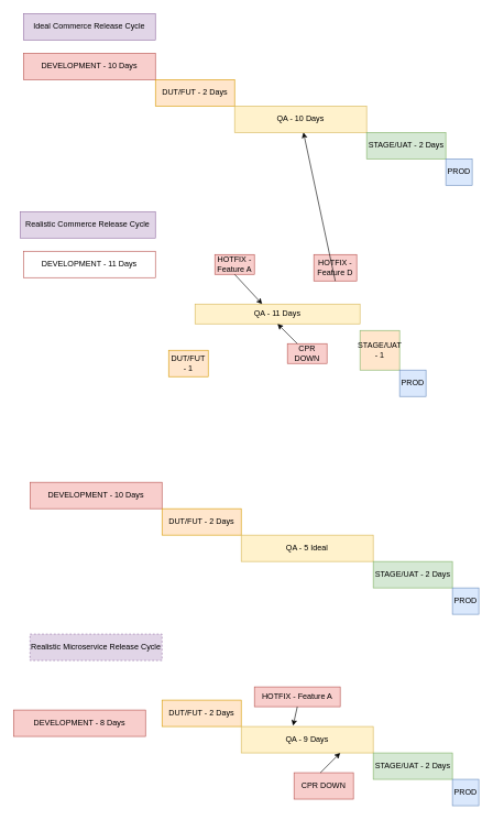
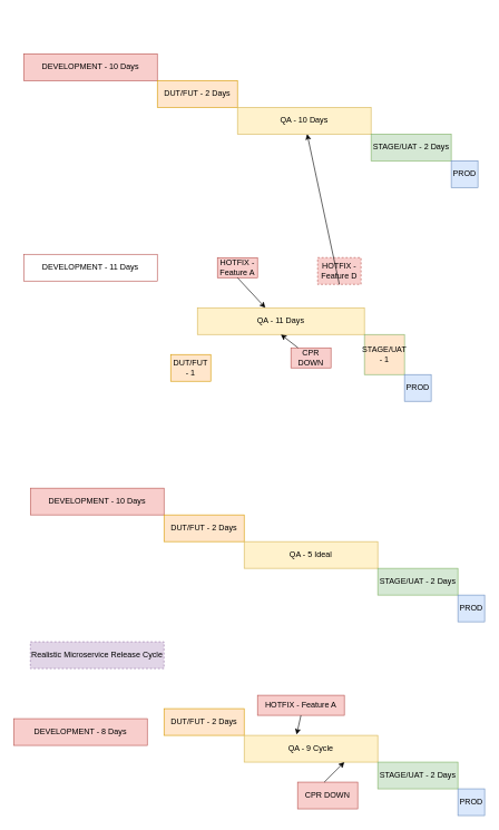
  <mxCell id="0" />
  <mxCell id="1" parent="0" />
- <mxCell id="2" value="Ideal Commerce Release Cycle" style="rounded=0;whiteSpace=wrap;html=1;fillColor=#e1d5e7;strokeColor=#9673a6;" vertex="1" parent="1"><mxGeometry x="35" y="20" width="200" height="40" as="geometry" /></mxCell>
  <mxCell id="3" value="DEVELOPMENT - 10 Days" style="rounded=0;whiteSpace=wrap;html=1;fillColor=#f8cecc;strokeColor=#b85450;" vertex="1" parent="1"><mxGeometry x="35" y="80" width="200" height="40" as="geometry" /></mxCell>
  <mxCell id="4" value="DUT/FUT - 2 Days" style="rounded=0;whiteSpace=wrap;html=1;fillColor=#ffe6cc;strokeColor=#d79b00;" vertex="1" parent="1"><mxGeometry x="235" y="120" width="120" height="40" as="geometry" /></mxCell>
  <mxCell id="5" value="QA - 10 Days" style="rounded=0;whiteSpace=wrap;html=1;fillColor=#fff2cc;strokeColor=#d6b656;" vertex="1" parent="1"><mxGeometry x="355" y="160" width="200" height="40" as="geometry" /></mxCell>
  <mxCell id="6" value="STAGE/UAT - 2 Days" style="rounded=0;whiteSpace=wrap;html=1;fillColor=#d5e8d4;strokeColor=#82b366;" vertex="1" parent="1"><mxGeometry x="555" y="200" width="120" height="40" as="geometry" /></mxCell>
  <mxCell id="7" value="PROD" style="rounded=0;whiteSpace=wrap;html=1;fillColor=#dae8fc;strokeColor=#6c8ebf;" vertex="1" parent="1"><mxGeometry x="675" y="240" width="40" height="40" as="geometry" /></mxCell>
- <mxCell id="8" value="Realistic Commerce Release Cycle" style="rounded=0;whiteSpace=wrap;html=1;fillColor=#e1d5e7;strokeColor=#9673a6;" vertex="1" parent="1"><mxGeometry x="30" y="320" width="205" height="40" as="geometry" /></mxCell>
  <mxCell id="9" value="DEVELOPMENT - 11 Days" style="rounded=0;whiteSpace=wrap;html=1;fillColor=#ffffff;strokeColor=#b85450;" vertex="1" parent="1"><mxGeometry x="35" y="380" width="200" height="40" as="geometry" /></mxCell>
  <mxCell id="10" value="DUT/FUT - 1" style="rounded=0;whiteSpace=wrap;html=1;fillColor=#ffe6cc;strokeColor=#d79b00;" vertex="1" parent="1"><mxGeometry x="255" y="530" width="60" height="40" as="geometry" /></mxCell>
- <mxCell id="11" value="QA - 11 Days" style="rounded=0;whiteSpace=wrap;html=1;fillColor=#fff2cc;strokeColor=#d6b656;" vertex="1" parent="1"><mxGeometry x="295" y="460" width="250" height="30" as="geometry" /></mxCell>
+ <mxCell id="11" value="QA - 11 Days" style="rounded=0;whiteSpace=wrap;html=1;fillColor=#fff2cc;strokeColor=#d6b656;" vertex="1" parent="1"><mxGeometry x="295" y="460" width="250" height="40" as="geometry" /></mxCell>
  <mxCell id="12" value="HOTFIX - Feature A" style="rounded=0;whiteSpace=wrap;html=1;fillColor=#f8cecc;strokeColor=#b85450;" vertex="1" parent="1"><mxGeometry x="325" y="385" width="60" height="30" as="geometry" /></mxCell>
- <mxCell id="13" value="HOTFIX - Feature D" style="rounded=0;whiteSpace=wrap;html=1;fillColor=#f8cecc;strokeColor=#b85450;" vertex="1" parent="1"><mxGeometry x="475" y="385" width="65" height="40" as="geometry" /></mxCell>
+ <mxCell id="13" value="HOTFIX - Feature D" style="rounded=0;whiteSpace=wrap;html=1;fillColor=#f8cecc;strokeColor=#b85450;dashed=1;" vertex="1" parent="1"><mxGeometry x="475" y="385" width="65" height="40" as="geometry" /></mxCell>
  <mxCell id="14" value="CPR DOWN" style="rounded=0;whiteSpace=wrap;html=1;fillColor=#f8cecc;strokeColor=#b85450;" vertex="1" parent="1"><mxGeometry x="435" y="520" width="60" height="30" as="geometry" /></mxCell>
  <mxCell id="15" value="" style="endArrow=classic;html=1;rounded=0;exitX=0.5;exitY=1;exitDx=0;exitDy=0;entryX=0.407;entryY=0;entryDx=0;entryDy=0;entryPerimeter=0;" edge="1" parent="1" source="12" target="11"><mxGeometry width="50" height="50" relative="1" as="geometry"><mxPoint x="315" y="560" as="sourcePoint" /><mxPoint x="365" y="510" as="targetPoint" /></mxGeometry></mxCell>
  <mxCell id="16" value="" style="endArrow=classic;html=1;rounded=0;exitX=0.5;exitY=1;exitDx=0;exitDy=0;" edge="1" parent="1" source="13" target="5"><mxGeometry width="50" height="50" relative="1" as="geometry"><mxPoint x="315" y="560" as="sourcePoint" /><mxPoint x="365" y="510" as="targetPoint" /></mxGeometry></mxCell>
  <mxCell id="17" value="" style="endArrow=classic;html=1;rounded=0;entryX=0.5;entryY=1;entryDx=0;entryDy=0;" edge="1" parent="1" source="14" target="11"><mxGeometry width="50" height="50" relative="1" as="geometry"><mxPoint x="315" y="560" as="sourcePoint" /><mxPoint x="365" y="510" as="targetPoint" /></mxGeometry></mxCell>
  <mxCell id="18" value="STAGE/UAT - 1" style="rounded=0;whiteSpace=wrap;html=1;fillColor=#ffe6cc;strokeColor=#82b366;" vertex="1" parent="1"><mxGeometry x="545" y="500" width="60" height="60" as="geometry" /></mxCell>
  <mxCell id="19" value="PROD" style="rounded=0;whiteSpace=wrap;html=1;fillColor=#dae8fc;strokeColor=#6c8ebf;" vertex="1" parent="1"><mxGeometry x="605" y="560" width="40" height="40" as="geometry" /></mxCell>
  <mxCell id="20" value="DEVELOPMENT - 10 Days" style="rounded=0;whiteSpace=wrap;html=1;fillColor=#f8cecc;strokeColor=#b85450;" vertex="1" parent="1"><mxGeometry x="45" y="730" width="200" height="40" as="geometry" /></mxCell>
  <mxCell id="21" value="DUT/FUT - 2 Days" style="rounded=0;whiteSpace=wrap;html=1;fillColor=#ffe6cc;strokeColor=#d79b00;" vertex="1" parent="1"><mxGeometry x="245" y="770" width="120" height="40" as="geometry" /></mxCell>
  <mxCell id="22" value="QA - 5 Ideal" style="rounded=0;whiteSpace=wrap;html=1;fillColor=#fff2cc;strokeColor=#d6b656;" vertex="1" parent="1"><mxGeometry x="365" y="810" width="200" height="40" as="geometry" /></mxCell>
  <mxCell id="23" value="STAGE/UAT - 2 Days" style="rounded=0;whiteSpace=wrap;html=1;fillColor=#d5e8d4;strokeColor=#82b366;" vertex="1" parent="1"><mxGeometry x="565" y="850" width="120" height="40" as="geometry" /></mxCell>
  <mxCell id="24" value="PROD" style="rounded=0;whiteSpace=wrap;html=1;fillColor=#dae8fc;strokeColor=#6c8ebf;" vertex="1" parent="1"><mxGeometry x="685" y="890" width="40" height="40" as="geometry" /></mxCell>
  <mxCell id="25" value="Realistic Microservice Release Cycle" style="rounded=0;whiteSpace=wrap;html=1;fillColor=#e1d5e7;strokeColor=#9673a6;dashed=1;" vertex="1" parent="1"><mxGeometry x="45" y="960" width="200" height="40" as="geometry" /></mxCell>
  <mxCell id="26" value="DEVELOPMENT - 8 Days" style="rounded=0;whiteSpace=wrap;html=1;fillColor=#f8cecc;strokeColor=#b85450;" vertex="1" parent="1"><mxGeometry x="20" y="1075" width="200" height="40" as="geometry" /></mxCell>
  <mxCell id="27" value="DUT/FUT - 2 Days" style="rounded=0;whiteSpace=wrap;html=1;fillColor=#ffe6cc;strokeColor=#d79b00;" vertex="1" parent="1"><mxGeometry x="245" y="1060" width="120" height="40" as="geometry" /></mxCell>
- <mxCell id="28" value="QA - 9 Days" style="rounded=0;whiteSpace=wrap;html=1;fillColor=#fff2cc;strokeColor=#d6b656;" vertex="1" parent="1"><mxGeometry x="365" y="1100" width="200" height="40" as="geometry" /></mxCell>
+ <mxCell id="28" value="QA - 9 Cycle" style="rounded=0;whiteSpace=wrap;html=1;fillColor=#fff2cc;strokeColor=#d6b656;" vertex="1" parent="1"><mxGeometry x="365" y="1100" width="200" height="40" as="geometry" /></mxCell>
  <mxCell id="29" value="STAGE/UAT - 2 Days" style="rounded=0;whiteSpace=wrap;html=1;fillColor=#d5e8d4;strokeColor=#82b366;" vertex="1" parent="1"><mxGeometry x="565" y="1140" width="120" height="40" as="geometry" /></mxCell>
  <mxCell id="30" value="PROD" style="rounded=0;whiteSpace=wrap;html=1;fillColor=#dae8fc;strokeColor=#6c8ebf;" vertex="1" parent="1"><mxGeometry x="685" y="1180" width="40" height="40" as="geometry" /></mxCell>
  <mxCell id="31" value="CPR DOWN" style="rounded=0;whiteSpace=wrap;html=1;fillColor=#f8cecc;strokeColor=#b85450;" vertex="1" parent="1"><mxGeometry x="445" y="1170" width="90" height="40" as="geometry" /></mxCell>
  <mxCell id="32" value="HOTFIX - Feature A" style="rounded=0;whiteSpace=wrap;html=1;fillColor=#f8cecc;strokeColor=#b85450;" vertex="1" parent="1"><mxGeometry x="385" y="1040" width="130" height="30" as="geometry" /></mxCell>
  <mxCell id="33" value="" style="endArrow=classic;html=1;rounded=0;exitX=0.5;exitY=1;exitDx=0;exitDy=0;entryX=0.393;entryY=-0.033;entryDx=0;entryDy=0;entryPerimeter=0;" edge="1" parent="1" source="32" target="28"><mxGeometry width="50" height="50" relative="1" as="geometry"><mxPoint x="385" y="1060" as="sourcePoint" /><mxPoint x="435" y="1010" as="targetPoint" /></mxGeometry></mxCell>
  <mxCell id="34" value="" style="endArrow=classic;html=1;rounded=0;exitX=0.444;exitY=0;exitDx=0;exitDy=0;exitPerimeter=0;entryX=0.75;entryY=1;entryDx=0;entryDy=0;" edge="1" parent="1" source="31" target="28"><mxGeometry width="50" height="50" relative="1" as="geometry"><mxPoint x="385" y="1140" as="sourcePoint" /><mxPoint x="435" y="1090" as="targetPoint" /></mxGeometry></mxCell>
